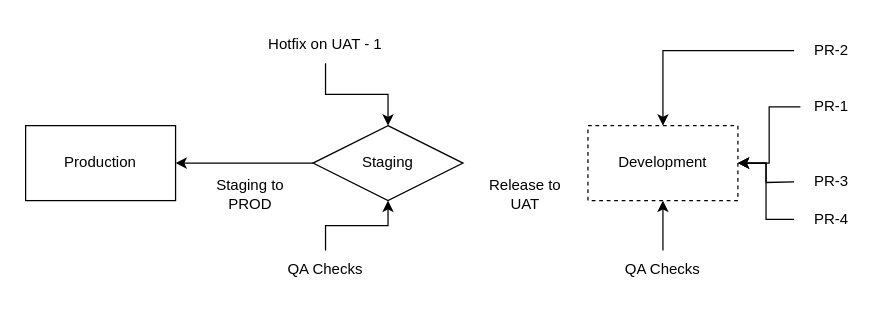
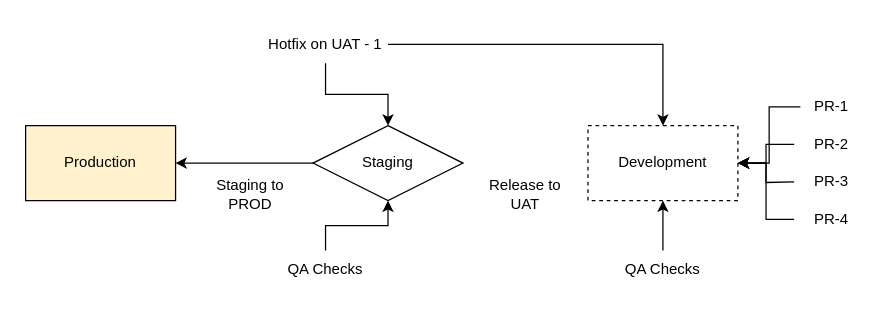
  <mxCell id="0" />
  <mxCell id="1" parent="0" />
- <mxCell id="2" value="Production" style="rounded=0;whiteSpace=wrap;html=1;" vertex="1" parent="1"><mxGeometry x="20" y="100" width="120" height="60" as="geometry" /></mxCell>
+ <mxCell id="2" value="Production" style="rounded=0;whiteSpace=wrap;html=1;fillColor=#fff2cc;" vertex="1" parent="1"><mxGeometry x="20" y="100" width="120" height="60" as="geometry" /></mxCell>
  <mxCell id="3" value="" style="edgeStyle=orthogonalEdgeStyle;rounded=0;orthogonalLoop=1;jettySize=auto;html=1;" edge="1" parent="1" source="4" target="2"><mxGeometry relative="1" as="geometry" /></mxCell>
  <mxCell id="4" value="Staging" style="rhombus;whiteSpace=wrap;html=1;" vertex="1" parent="1"><mxGeometry x="250" y="100" width="120" height="60" as="geometry" /></mxCell>
  <mxCell id="5" value="Development" style="rounded=0;whiteSpace=wrap;html=1;dashed=1;" vertex="1" parent="1"><mxGeometry x="470" y="100" width="120" height="60" as="geometry" /></mxCell>
  <mxCell id="6" value="" style="edgeStyle=orthogonalEdgeStyle;rounded=0;orthogonalLoop=1;jettySize=auto;html=1;" edge="1" parent="1" source="7" target="5"><mxGeometry relative="1" as="geometry" /></mxCell>
  <mxCell id="7" value="PR-1" style="text;html=1;strokeColor=none;fillColor=none;align=center;verticalAlign=middle;whiteSpace=wrap;rounded=0;" vertex="1" parent="1"><mxGeometry x="640" y="70" width="50" height="30" as="geometry" /></mxCell>
  <mxCell id="8" value="" style="edgeStyle=orthogonalEdgeStyle;rounded=0;orthogonalLoop=1;jettySize=auto;html=1;" edge="1" parent="1" source="9" target="5"><mxGeometry relative="1" as="geometry" /></mxCell>
  <mxCell id="9" value="PR-4" style="text;html=1;strokeColor=none;fillColor=none;align=center;verticalAlign=middle;whiteSpace=wrap;rounded=0;" vertex="1" parent="1"><mxGeometry x="635" y="160" width="60" height="30" as="geometry" /></mxCell>
  <mxCell id="10" value="" style="edgeStyle=orthogonalEdgeStyle;rounded=0;orthogonalLoop=1;jettySize=auto;html=1;" edge="1" parent="1" source="11" target="5"><mxGeometry relative="1" as="geometry" /></mxCell>
- <mxCell id="11" value="PR-2" style="text;html=1;strokeColor=none;fillColor=none;align=center;verticalAlign=middle;whiteSpace=wrap;rounded=0;" vertex="1" parent="1"><mxGeometry x="635" y="25" width="60" height="30" as="geometry" /></mxCell>
+ <mxCell id="11" value="PR-2" style="text;html=1;strokeColor=none;fillColor=none;align=center;verticalAlign=middle;whiteSpace=wrap;rounded=0;" vertex="1" parent="1"><mxGeometry x="635" y="100" width="60" height="30" as="geometry" /></mxCell>
  <mxCell id="12" value="" style="edgeStyle=orthogonalEdgeStyle;rounded=0;orthogonalLoop=1;jettySize=auto;html=1;" edge="1" parent="1" target="5"><mxGeometry relative="1" as="geometry"><mxPoint x="635" y="145" as="sourcePoint" /></mxGeometry></mxCell>
  <mxCell id="13" value="" style="edgeStyle=orthogonalEdgeStyle;rounded=0;orthogonalLoop=1;jettySize=auto;html=1;" edge="1" parent="1" source="14" target="5"><mxGeometry relative="1" as="geometry" /></mxCell>
  <mxCell id="14" value="QA Checks" style="text;html=1;strokeColor=none;fillColor=none;align=center;verticalAlign=middle;whiteSpace=wrap;rounded=0;" vertex="1" parent="1"><mxGeometry x="490" y="200" width="80" height="30" as="geometry" /></mxCell>
  <mxCell id="15" value="" style="edgeStyle=orthogonalEdgeStyle;rounded=0;orthogonalLoop=1;jettySize=auto;html=1;" edge="1" parent="1" source="16" target="4"><mxGeometry relative="1" as="geometry" /></mxCell>
  <mxCell id="16" value="QA Checks" style="text;html=1;strokeColor=none;fillColor=none;align=center;verticalAlign=middle;whiteSpace=wrap;rounded=0;" vertex="1" parent="1"><mxGeometry x="220" y="200" width="80" height="30" as="geometry" /></mxCell>
  <mxCell id="17" value="" style="edgeStyle=orthogonalEdgeStyle;rounded=0;orthogonalLoop=1;jettySize=auto;html=1;" edge="1" parent="1" source="19" target="4"><mxGeometry relative="1" as="geometry" /></mxCell>
+ <mxCell id="18" value="" style="edgeStyle=orthogonalEdgeStyle;rounded=0;orthogonalLoop=1;jettySize=auto;html=1;entryX=0.5;entryY=0;entryDx=0;entryDy=0;" edge="1" parent="1" source="19" target="5"><mxGeometry relative="1" as="geometry"><mxPoint x="430" y="70" as="targetPoint" /></mxGeometry></mxCell>
  <mxCell id="19" value="Hotfix on UAT - 1" style="text;html=1;strokeColor=none;fillColor=none;align=center;verticalAlign=middle;whiteSpace=wrap;rounded=0;" vertex="1" parent="1"><mxGeometry x="210" y="20" width="100" height="30" as="geometry" /></mxCell>
  <mxCell id="20" value="Release to UAT" style="text;html=1;strokeColor=none;fillColor=none;align=center;verticalAlign=middle;whiteSpace=wrap;rounded=0;" vertex="1" parent="1"><mxGeometry x="380" y="140" width="80" height="30" as="geometry" /></mxCell>
  <mxCell id="21" value="Staging to PROD" style="text;html=1;strokeColor=none;fillColor=none;align=center;verticalAlign=middle;whiteSpace=wrap;rounded=0;" vertex="1" parent="1"><mxGeometry x="160" y="140" width="80" height="30" as="geometry" /></mxCell>
  <mxCell id="22" value="PR-3" style="text;html=1;strokeColor=none;fillColor=none;align=center;verticalAlign=middle;whiteSpace=wrap;rounded=0;" vertex="1" parent="1"><mxGeometry x="635" y="130" width="60" height="30" as="geometry" /></mxCell>
